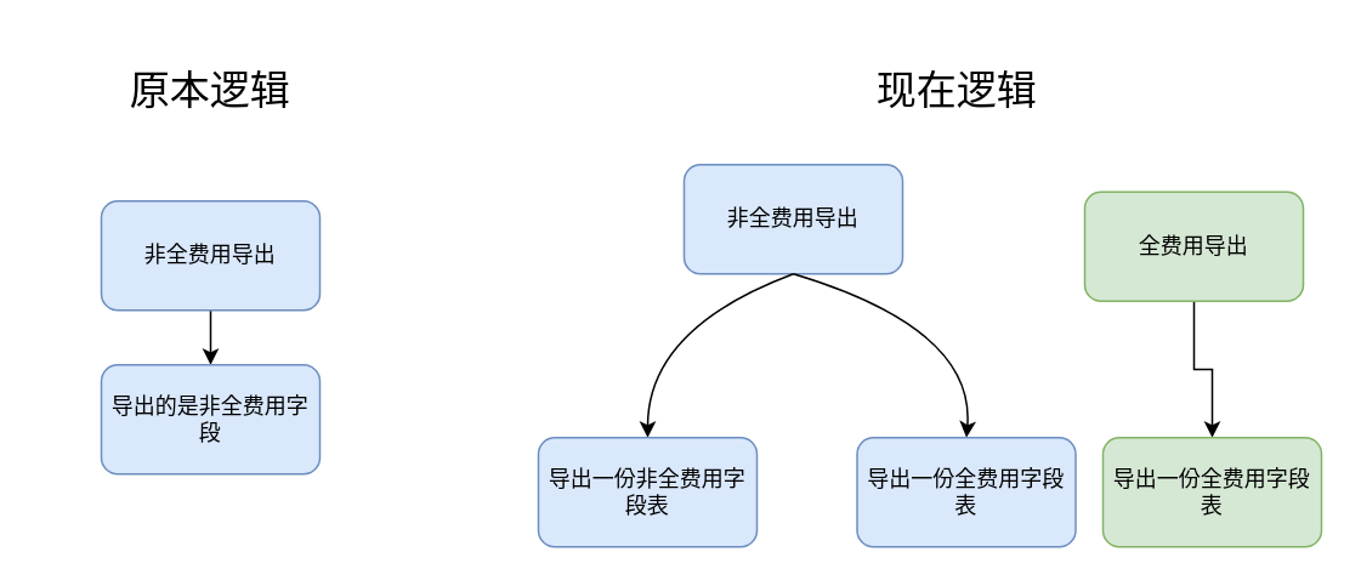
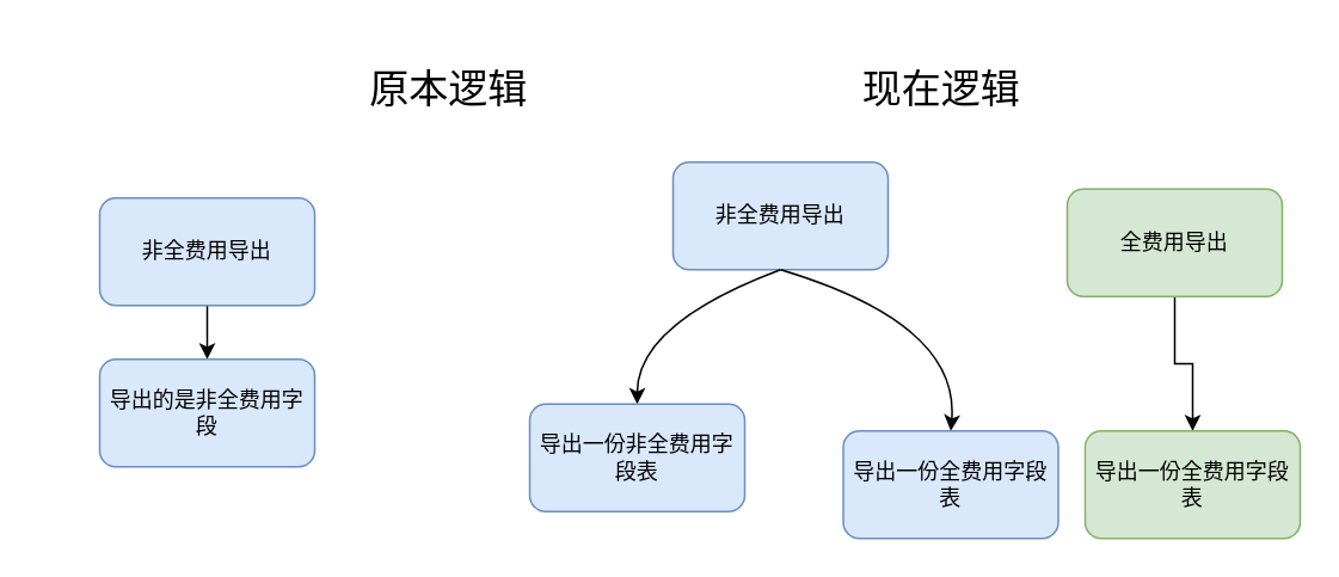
  <mxCell id="0" />
  <mxCell id="1" parent="0" />
- <mxCell id="2" value="&lt;font style=&quot;font-size: 22px;&quot;&gt;原本逻辑&lt;/font&gt;" style="text;html=1;strokeColor=none;fillColor=none;align=center;verticalAlign=middle;whiteSpace=wrap;rounded=0;" parent="1" vertex="1"><mxGeometry x="20" y="20" width="190" height="60" as="geometry" /></mxCell>
+ <mxCell id="2" value="&lt;font style=&quot;font-size: 22px;&quot;&gt;原本逻辑&lt;/font&gt;" style="text;html=1;strokeColor=none;fillColor=none;align=center;verticalAlign=middle;whiteSpace=wrap;rounded=0;" parent="1" vertex="1"><mxGeometry x="155" y="20" width="190" height="60" as="geometry" /></mxCell>
  <mxCell id="3" value="非全费用导出" style="rounded=1;whiteSpace=wrap;html=1;fillColor=#dae8fc;strokeColor=#6c8ebf;" parent="1" vertex="1"><mxGeometry x="375" y="90" width="120" height="60" as="geometry" /></mxCell>
  <mxCell id="4" value="&lt;font style=&quot;font-size: 22px;&quot;&gt;现在逻辑&lt;/font&gt;" style="text;html=1;strokeColor=none;fillColor=none;align=center;verticalAlign=middle;whiteSpace=wrap;rounded=0;" parent="1" vertex="1"><mxGeometry x="430" y="20" width="190" height="60" as="geometry" /></mxCell>
  <mxCell id="5" value="" style="endArrow=classic;html=1;exitX=0.5;exitY=1;exitDx=0;exitDy=0;entryX=0.5;entryY=0;entryDx=0;entryDy=0;curved=1;" parent="1" source="3" target="6" edge="1"><mxGeometry width="50" height="50" relative="1" as="geometry"><mxPoint x="385" y="300" as="sourcePoint" /><mxPoint x="395" y="250" as="targetPoint" /><Array as="points"><mxPoint x="355" y="180" /></Array></mxGeometry></mxCell>
- <mxCell id="6" value="导出一份非全费用字段表" style="rounded=1;whiteSpace=wrap;html=1;fillColor=#dae8fc;strokeColor=#6c8ebf;" parent="1" vertex="1"><mxGeometry x="295" y="240" width="120" height="60" as="geometry" /></mxCell>
+ <mxCell id="6" value="导出一份非全费用字段表" style="rounded=1;whiteSpace=wrap;html=1;fillColor=#dae8fc;strokeColor=#6c8ebf;" parent="1" vertex="1"><mxGeometry x="295" y="225" width="120" height="60" as="geometry" /></mxCell>
  <mxCell id="7" value="" style="endArrow=classic;html=1;exitX=0.5;exitY=1;exitDx=0;exitDy=0;strokeColor=default;entryX=0.5;entryY=0;entryDx=0;entryDy=0;curved=1;" parent="1" source="3" target="8" edge="1"><mxGeometry width="50" height="50" relative="1" as="geometry"><mxPoint x="625" y="290" as="sourcePoint" /><mxPoint x="515" y="250" as="targetPoint" /><Array as="points"><mxPoint x="535" y="180" /></Array></mxGeometry></mxCell>
  <mxCell id="8" value="导出一份全费用字段表" style="rounded=1;whiteSpace=wrap;html=1;fillColor=#dae8fc;strokeColor=#6c8ebf;" parent="1" vertex="1"><mxGeometry x="470" y="240" width="120" height="60" as="geometry" /></mxCell>
  <mxCell id="9" style="edgeStyle=orthogonalEdgeStyle;rounded=0;orthogonalLoop=1;jettySize=auto;html=1;entryX=0.5;entryY=0;entryDx=0;entryDy=0;entryPerimeter=0;" parent="1" source="10" target="11" edge="1"><mxGeometry relative="1" as="geometry"><mxPoint x="115" y="250" as="targetPoint" /></mxGeometry></mxCell>
  <mxCell id="10" value="非全费用导出" style="rounded=1;whiteSpace=wrap;html=1;fillColor=#dae8fc;strokeColor=#6c8ebf;" parent="1" vertex="1"><mxGeometry x="55" y="110" width="120" height="60" as="geometry" /></mxCell>
  <mxCell id="11" value="导出的是非全费用字段" style="rounded=1;whiteSpace=wrap;html=1;fillColor=#dae8fc;strokeColor=#6c8ebf;" parent="1" vertex="1"><mxGeometry x="55" y="200" width="120" height="60" as="geometry" /></mxCell>
  <mxCell id="12" style="edgeStyle=orthogonalEdgeStyle;rounded=0;orthogonalLoop=1;jettySize=auto;html=1;entryX=0.5;entryY=0;entryDx=0;entryDy=0;" parent="1" source="13" target="14" edge="1"><mxGeometry relative="1" as="geometry" /></mxCell>
  <mxCell id="13" value="全费用导出" style="rounded=1;whiteSpace=wrap;html=1;fillColor=#d5e8d4;strokeColor=#82b366;" parent="1" vertex="1"><mxGeometry x="595" y="105" width="120" height="60" as="geometry" /></mxCell>
  <mxCell id="14" value="导出一份全费用字段表" style="rounded=1;whiteSpace=wrap;html=1;fillColor=#d5e8d4;strokeColor=#82b366;" parent="1" vertex="1"><mxGeometry x="605" y="240" width="120" height="60" as="geometry" /></mxCell>
